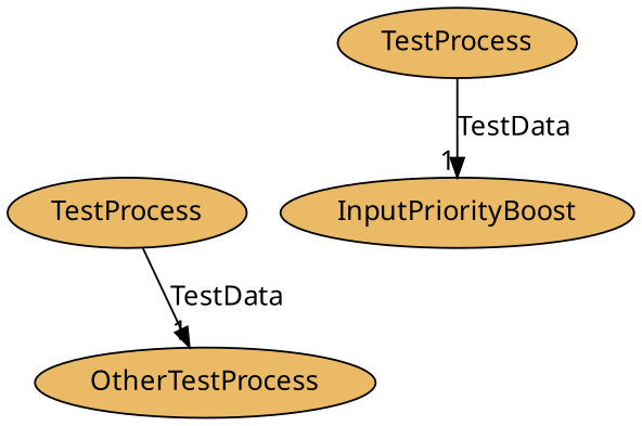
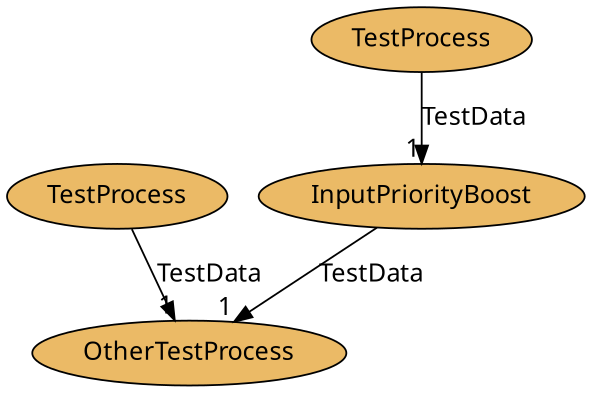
  digraph {
    fontname="Noto Sans"
    node [fillcolor="#ebba66" style=filled fontname="Noto Sans"]
    edge [headlabel=1 fontname="Noto Sans"]
    n1 [label=InputPriorityBoost toplabel=1.25]
    n2 [label=OtherTestProcess]
    n3 [label=TestProcess]
    n4 [label=TestProcess]
+   n1 -> n2 [label=TestData]
    n3 -> n1 [label=TestData]
    n4 -> n2 [label=TestData]
  }
